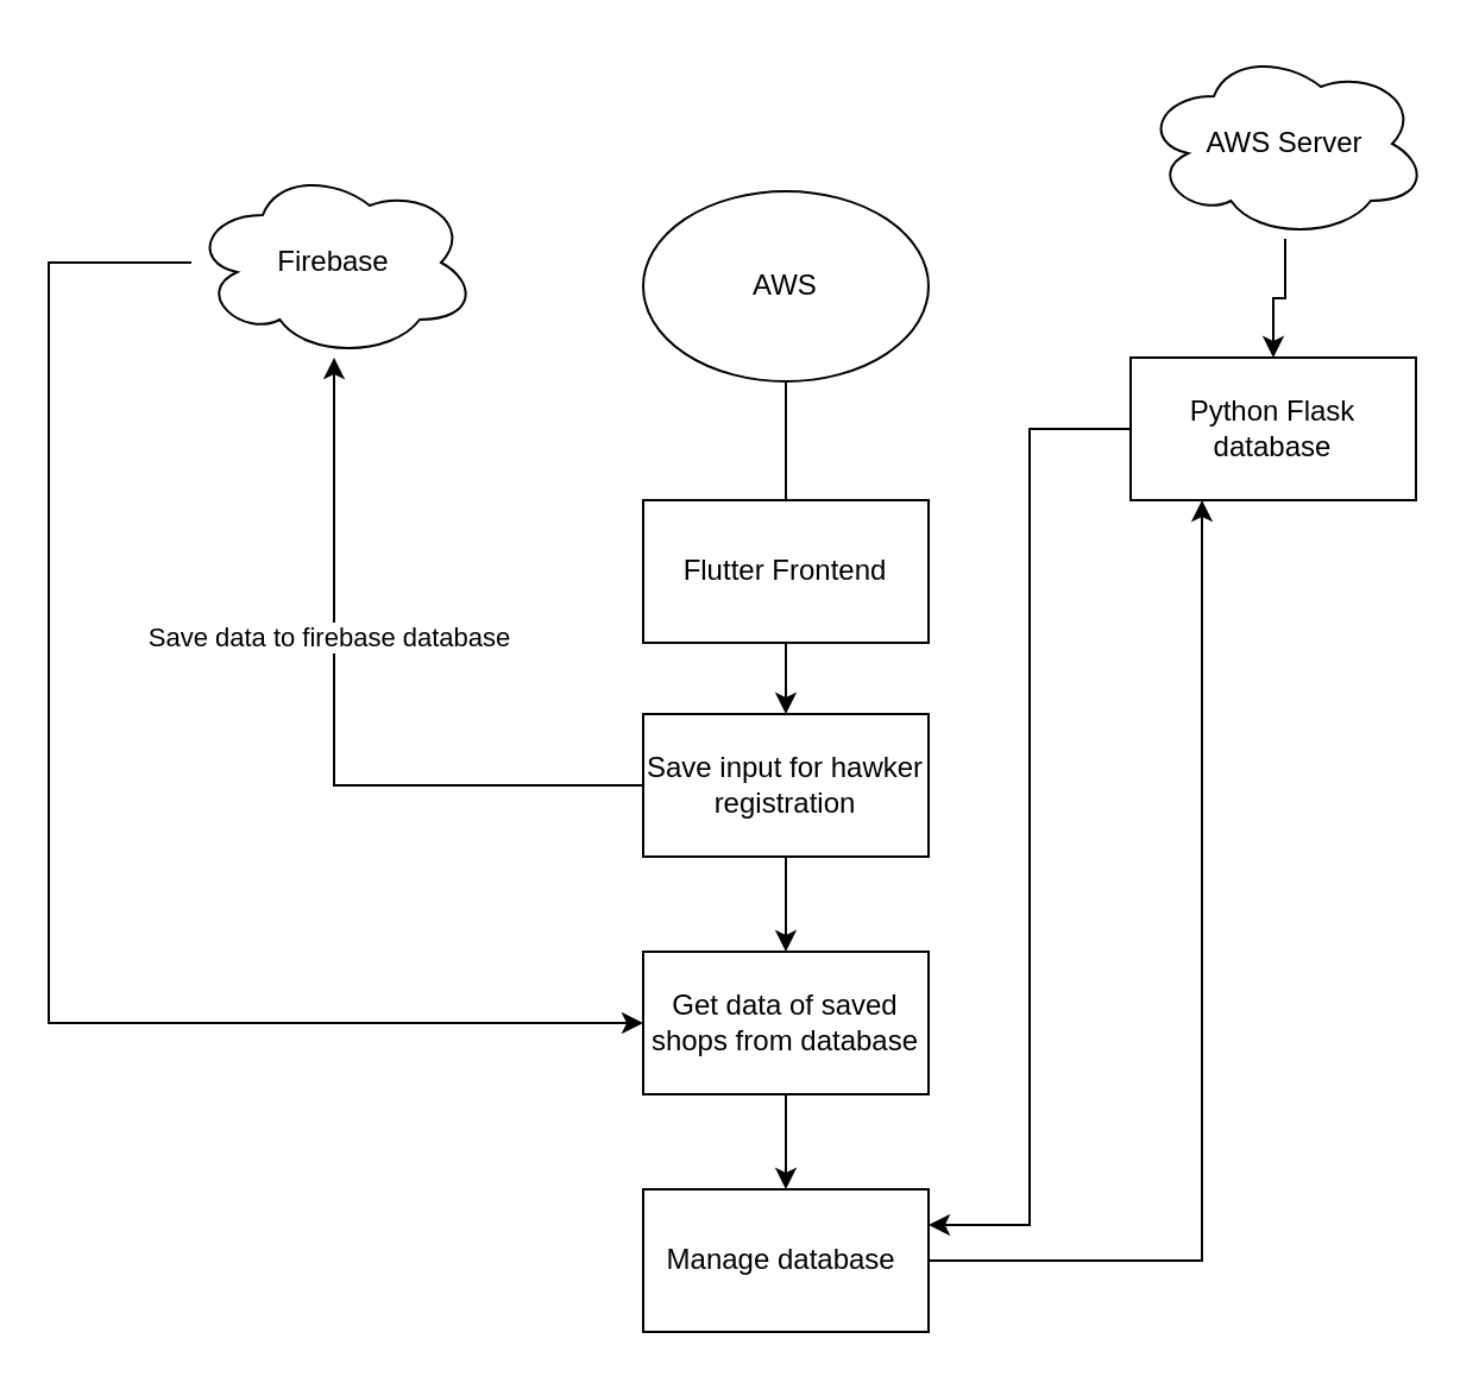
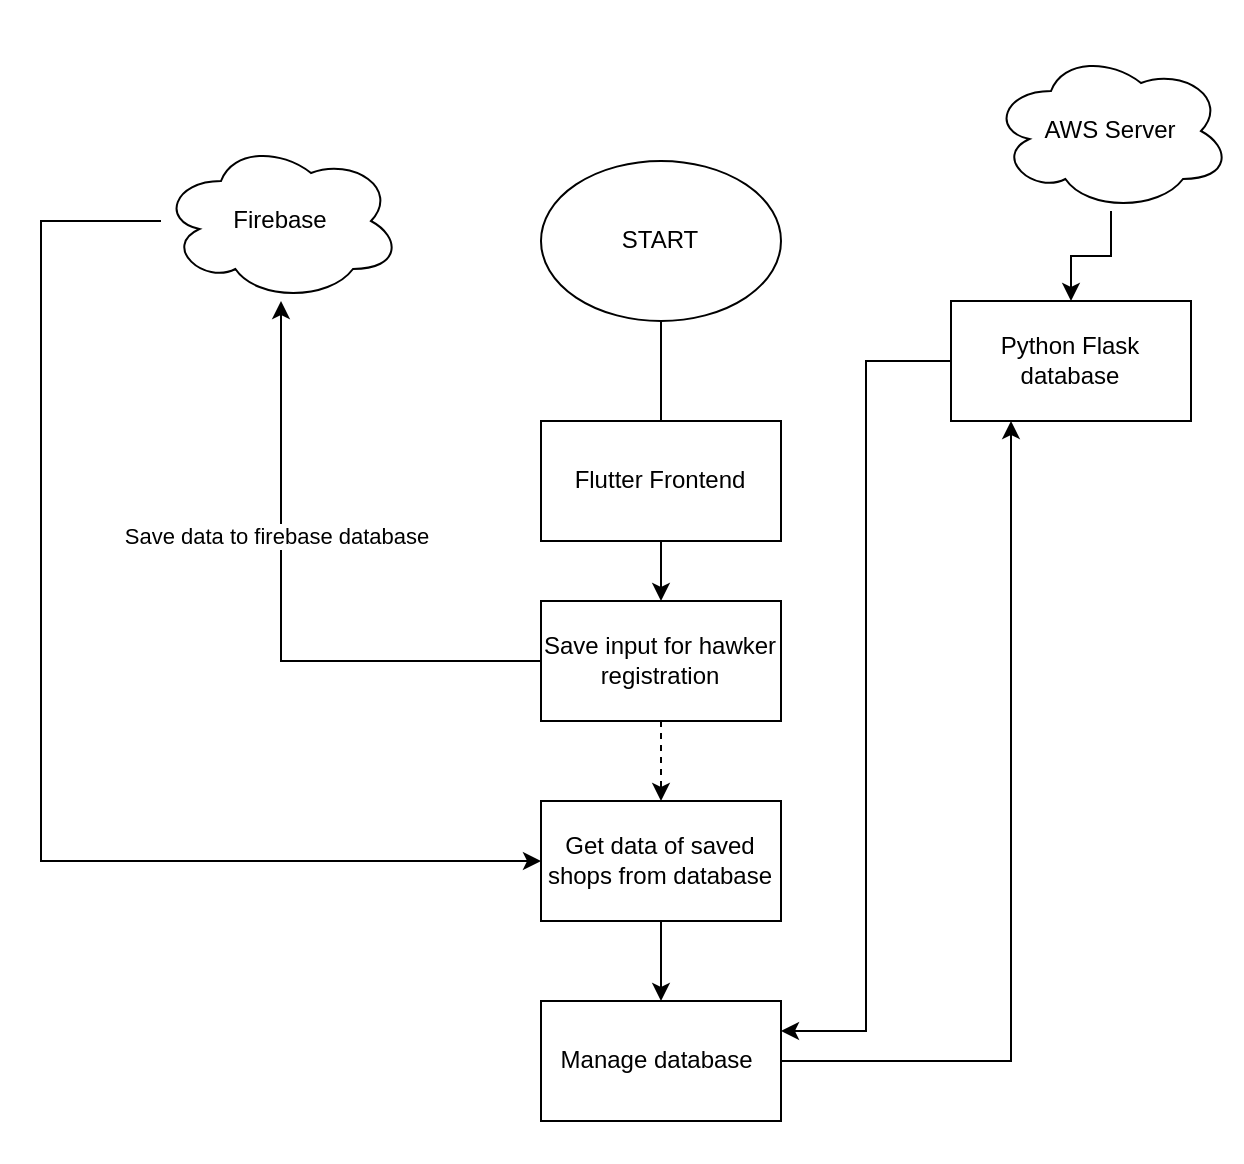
  <mxCell id="0" />
  <mxCell id="1" parent="0" />
  <mxCell id="2" style="edgeStyle=orthogonalEdgeStyle;rounded=0;orthogonalLoop=1;jettySize=auto;html=1;entryX=0.5;entryY=0;entryDx=0;entryDy=0;endArrow=none;" edge="1" parent="1" source="3" target="5"><mxGeometry relative="1" as="geometry" /></mxCell>
- <mxCell id="3" value="AWS" style="ellipse;whiteSpace=wrap;html=1;" vertex="1" parent="1"><mxGeometry x="270" y="80" width="120" height="80" as="geometry" /></mxCell>
+ <mxCell id="3" value="START" style="ellipse;whiteSpace=wrap;html=1;" vertex="1" parent="1"><mxGeometry x="270" y="80" width="120" height="80" as="geometry" /></mxCell>
  <mxCell id="4" value="" style="edgeStyle=orthogonalEdgeStyle;rounded=0;orthogonalLoop=1;jettySize=auto;html=1;" edge="1" parent="1" source="5" target="9"><mxGeometry relative="1" as="geometry" /></mxCell>
  <mxCell id="5" value="Flutter Frontend" style="rounded=0;whiteSpace=wrap;html=1;" vertex="1" parent="1"><mxGeometry x="270" y="210" width="120" height="60" as="geometry" /></mxCell>
  <mxCell id="6" style="edgeStyle=orthogonalEdgeStyle;rounded=0;orthogonalLoop=1;jettySize=auto;html=1;" edge="1" parent="1" source="9" target="11"><mxGeometry relative="1" as="geometry" /></mxCell>
  <mxCell id="7" value="Save data to firebase database&lt;br&gt;" style="edgeLabel;html=1;align=center;verticalAlign=middle;resizable=0;points=[];" vertex="1" connectable="0" parent="6"><mxGeometry x="0.245" y="3" relative="1" as="geometry"><mxPoint as="offset" /></mxGeometry></mxCell>
- <mxCell id="8" value="" style="edgeStyle=orthogonalEdgeStyle;rounded=0;orthogonalLoop=1;jettySize=auto;html=1;" edge="1" parent="1" source="9" target="17"><mxGeometry relative="1" as="geometry" /></mxCell>
+ <mxCell id="8" value="" style="edgeStyle=orthogonalEdgeStyle;rounded=0;orthogonalLoop=1;jettySize=auto;html=1;dashed=1;" edge="1" parent="1" source="9" target="17"><mxGeometry relative="1" as="geometry" /></mxCell>
  <mxCell id="9" value="Save input for hawker registration" style="rounded=0;whiteSpace=wrap;html=1;" vertex="1" parent="1"><mxGeometry x="270" y="300" width="120" height="60" as="geometry" /></mxCell>
  <mxCell id="10" style="edgeStyle=orthogonalEdgeStyle;rounded=0;orthogonalLoop=1;jettySize=auto;html=1;entryX=0;entryY=0.5;entryDx=0;entryDy=0;" edge="1" parent="1" source="11" target="17"><mxGeometry relative="1" as="geometry"><mxPoint x="260" y="450" as="targetPoint" /><Array as="points"><mxPoint x="20" y="110" /><mxPoint x="20" y="430" /></Array></mxGeometry></mxCell>
  <mxCell id="11" value="Firebase" style="ellipse;shape=cloud;whiteSpace=wrap;html=1;" vertex="1" parent="1"><mxGeometry x="80" y="70" width="120" height="80" as="geometry" /></mxCell>
  <mxCell id="12" value="" style="edgeStyle=orthogonalEdgeStyle;rounded=0;orthogonalLoop=1;jettySize=auto;html=1;" edge="1" parent="1" source="13" target="15"><mxGeometry relative="1" as="geometry" /></mxCell>
- <mxCell id="13" value="AWS Server" style="ellipse;shape=cloud;whiteSpace=wrap;html=1;" vertex="1" parent="1"><mxGeometry x="480" y="20" width="120" height="80" as="geometry" /></mxCell>
+ <mxCell id="13" value="AWS Server" style="ellipse;shape=cloud;whiteSpace=wrap;html=1;" vertex="1" parent="1"><mxGeometry x="495" y="25" width="120" height="80" as="geometry" /></mxCell>
  <mxCell id="14" style="edgeStyle=orthogonalEdgeStyle;rounded=0;orthogonalLoop=1;jettySize=auto;html=1;entryX=1;entryY=0.25;entryDx=0;entryDy=0;" edge="1" parent="1" source="15" target="19"><mxGeometry relative="1" as="geometry"><mxPoint x="540" y="490" as="targetPoint" /></mxGeometry></mxCell>
  <mxCell id="15" value="Python Flask database" style="rounded=0;whiteSpace=wrap;html=1;" vertex="1" parent="1"><mxGeometry x="475" y="150" width="120" height="60" as="geometry" /></mxCell>
  <mxCell id="16" value="" style="edgeStyle=orthogonalEdgeStyle;rounded=0;orthogonalLoop=1;jettySize=auto;html=1;" edge="1" parent="1" source="17" target="19"><mxGeometry relative="1" as="geometry" /></mxCell>
  <mxCell id="17" value="Get data of saved shops from database" style="whiteSpace=wrap;html=1;rounded=0;" vertex="1" parent="1"><mxGeometry x="270" y="400" width="120" height="60" as="geometry" /></mxCell>
  <mxCell id="18" style="edgeStyle=orthogonalEdgeStyle;rounded=0;orthogonalLoop=1;jettySize=auto;html=1;entryX=0.25;entryY=1;entryDx=0;entryDy=0;" edge="1" parent="1" source="19" target="15"><mxGeometry relative="1" as="geometry" /></mxCell>
  <mxCell id="19" value="Manage database&amp;nbsp;" style="whiteSpace=wrap;html=1;rounded=0;" vertex="1" parent="1"><mxGeometry x="270" y="500" width="120" height="60" as="geometry" /></mxCell>
